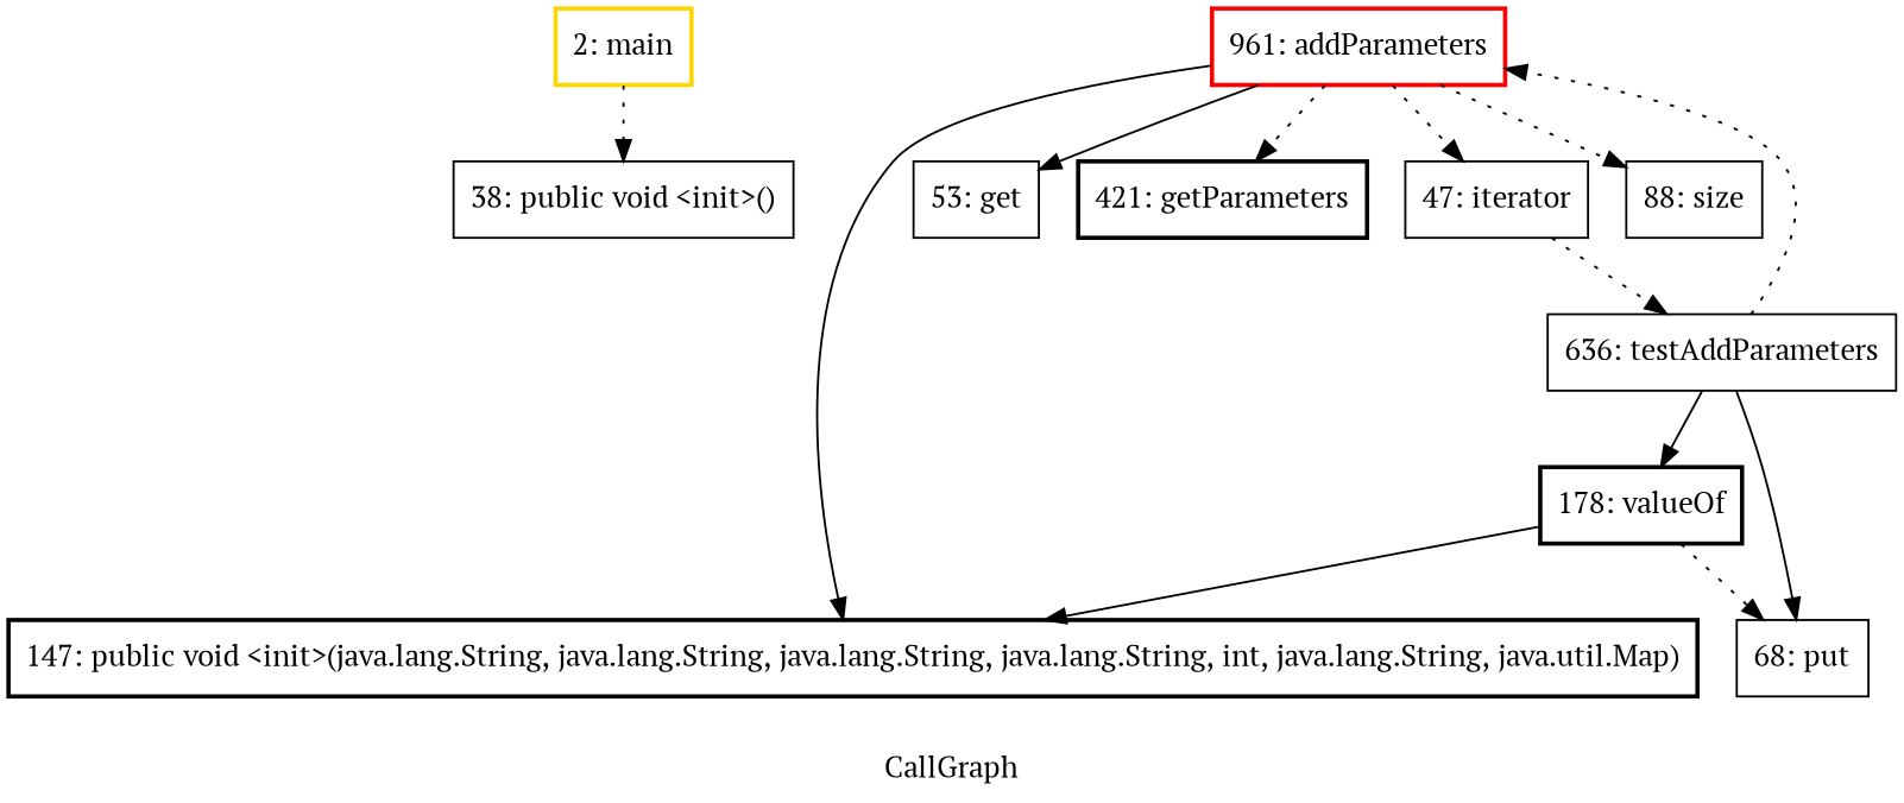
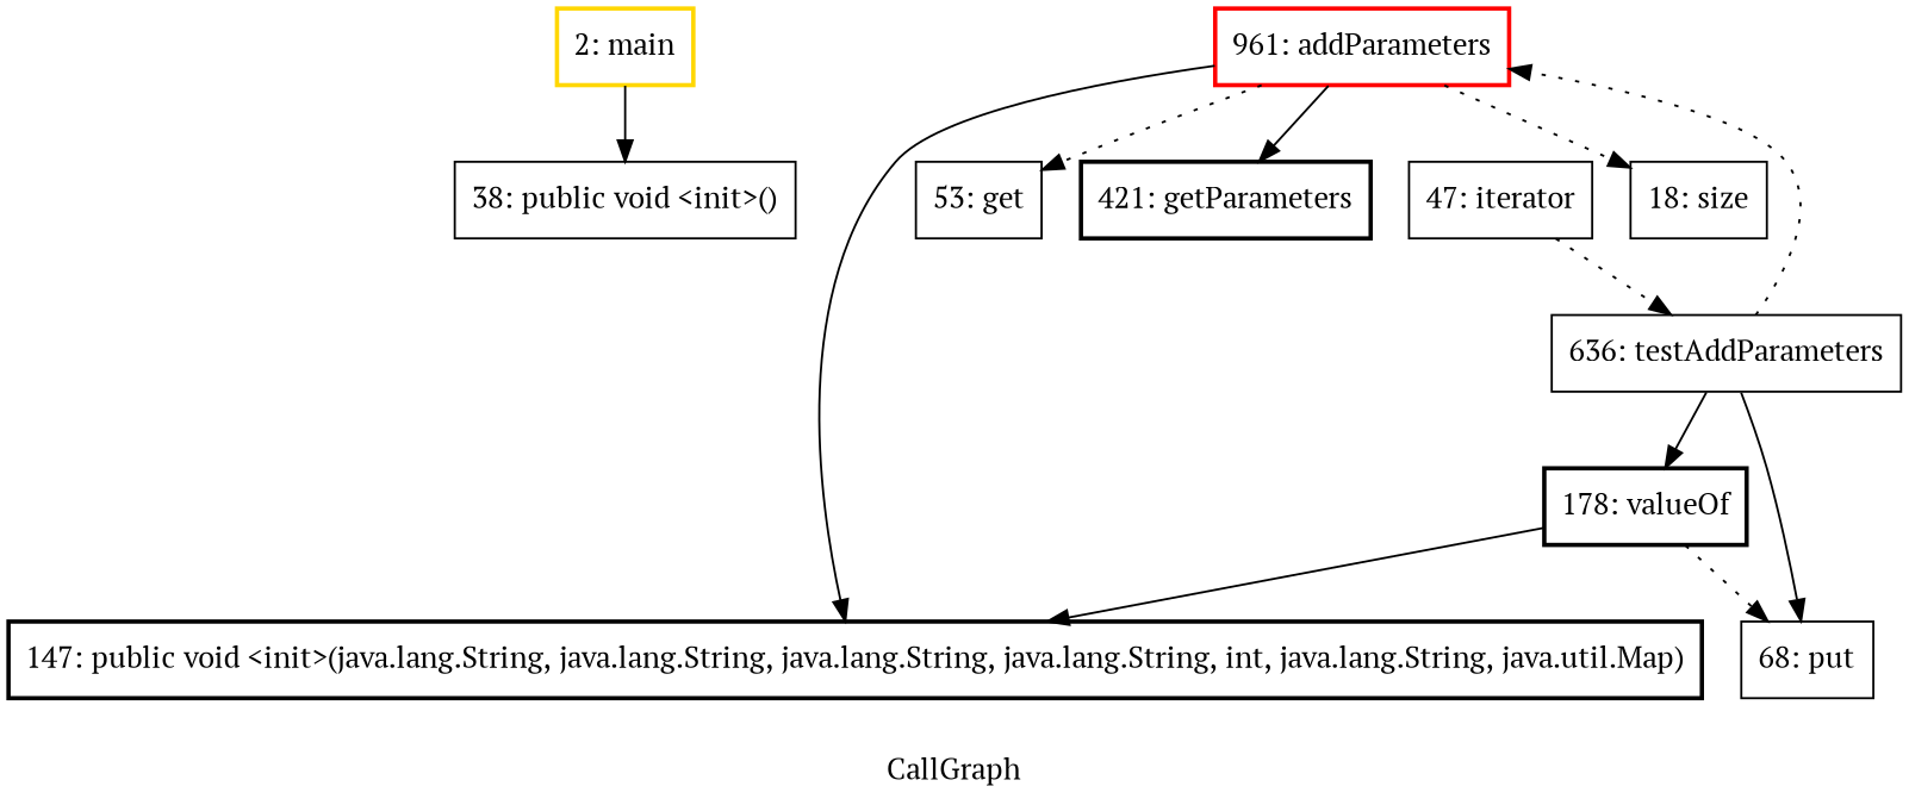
  digraph {
    fontname="PT Serif"
    label=CallGraph
    node [fontname="PT Serif" shape=box]
    edge [fontname="PT Serif" style=dotted]
    "2: main" [color=gold style=bold]
    "38: public void <init>()"
    "961: addParameters" [color=red style=bold]
    "636: testAddParameters"
    "178: valueOf" [style=bold]
    "68: put"
    "147: public void <init>(java.lang.String, java.lang.String, java.lang.String, java.lang.String, int, java.lang.String, java.util.Map)" [style=bold]
    n8 [label="53: get"]
    n9 [label="421: getParameters" style=bold]
    "47: iterator"
-   "88: size"
-   "2: main" -> "38: public void <init>()"
+   "88: size" [label="18: size"]
+   "2: main" -> "38: public void <init>()" [style=solid]
    "961: addParameters" -> "147: public void <init>(java.lang.String, java.lang.String, java.lang.String, java.lang.String, int, java.lang.String, java.util.Map)" [style=""]
-   "961: addParameters" -> n8 [style=solid]
-   "961: addParameters" -> n9
-   "961: addParameters" -> "47: iterator"
+   "961: addParameters" -> n8
+   "961: addParameters" -> n9 [style=""]
    "961: addParameters" -> "88: size"
    "636: testAddParameters" -> "961: addParameters"
    "636: testAddParameters" -> "178: valueOf" [style=solid]
    "636: testAddParameters" -> "68: put" [style=solid]
    "178: valueOf" -> "68: put"
    "178: valueOf" -> "147: public void <init>(java.lang.String, java.lang.String, java.lang.String, java.lang.String, int, java.lang.String, java.util.Map)" [style=""]
    "47: iterator" -> "636: testAddParameters"
  }
